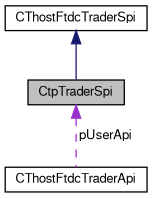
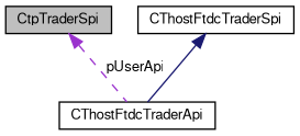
  digraph {
    node [color=black fontname=FreeSans fontsize=10 shape=record]
    edge [dir=back fontname=FreeSans fontsize=10 labelfontname=FreeSans labelfontsize=10]
    n1 [fillcolor=grey75 fontcolor=black height=0.2 label=CtpTraderSpi style=filled width=0.4]
    n2 [height=0.2 label=CThostFtdcTraderApi width=0.4]
    n3 [height=0.2 label=CThostFtdcTraderSpi width=0.4]
    n1 -> n2 [color=darkorchid3 label=" pUserApi" style=dashed]
-   n3 -> n1 [color=midnightblue style=solid]
+   n3 -> n2 [color=midnightblue style=solid]
  }
